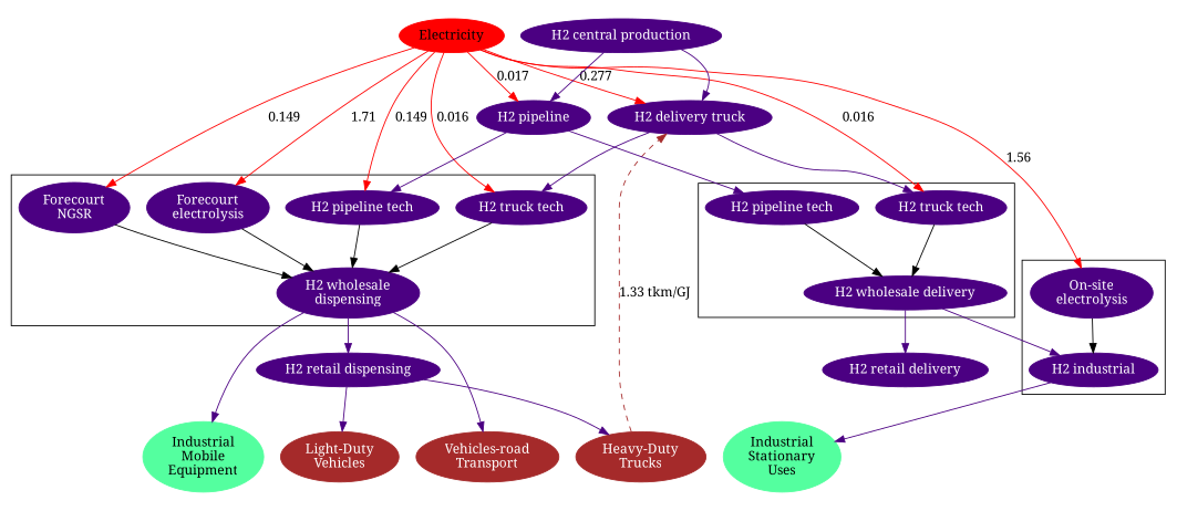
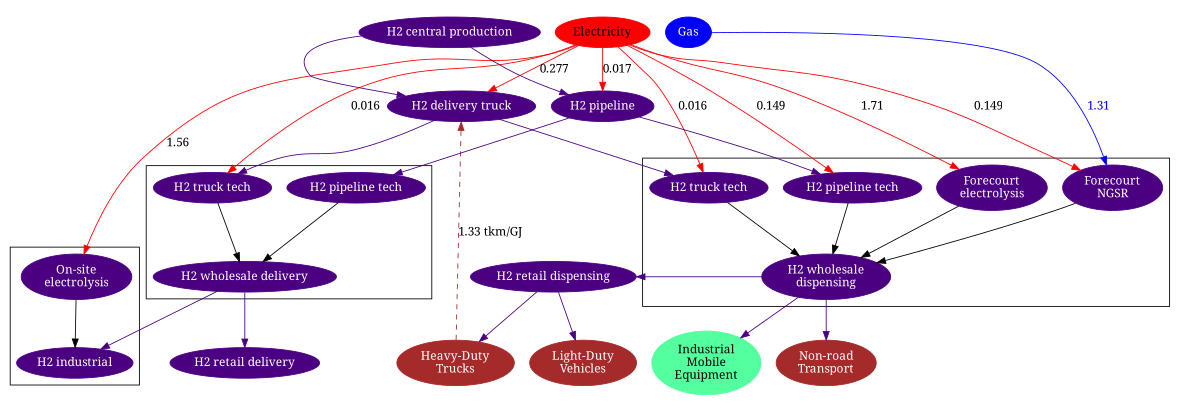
  digraph {
    fontname="Noto Serif"
    node [color=indigo fontcolor=white fontname="Noto Serif" style=filled]
    edge [color=indigo fontname="Noto Serif"]
+   n1 [color=blue label=Gas]
    n2 [color=red label=Electricity fontcolor=""]
    n3 [label="H2 central production"]
    n4 [label="H2 wholesale\ndispensing"]
    n5 [label="Forecourt\nelectrolysis"]
    n6 [label="Forecourt\nNGSR"]
    n7 [label="H2 pipeline tech"]
    n8 [label="H2 truck tech"]
    n9 [label="H2 pipeline tech"]
    n10 [label="H2 wholesale delivery"]
    n11 [label="H2 truck tech"]
    n12 [label="H2 industrial"]
    n13 [label="On-site\nelectrolysis"]
-   n14 [color=seagreen1 label="Industrial\nStationary\nUses" fontcolor=""]
    n15 [color=seagreen1 label="Industrial\nMobile\nEquipment" fontcolor=""]
    n16 [color=brown label="Heavy-Duty\nTrucks"]
    n17 [color=brown label="Light-Duty\nVehicles"]
-   n18 [color=brown label="Vehicles-road\nTransport"]
+   n18 [color=brown label="Non-road\nTransport"]
    n19 [label="H2 pipeline"]
    n20 [label="H2 delivery truck"]
    n21 [label="H2 retail dispensing"]
    n22 [label="H2 retail delivery"]
    subgraph cluster_1 {
      color=white
+     n1
      n2
      n3
    }
    subgraph cluster_2 {
      n4
      n5
      n6
      n7
      n8
    }
    subgraph cluster_3 {
      n9
      n10
      n11
    }
    subgraph cluster_4 {
      n12
      n13
    }
    subgraph cluster_5 {
      color=white
-     n14
      n15
      n16
      n17
      n18
    }
+   n1 -> n6 [color=blue fontcolor=blue label=1.31]
    n2 -> n5 [color=red label=1.71]
    n2 -> n6 [color=red label=0.149]
    n2 -> n7 [color=red label=0.149]
    n2 -> n8 [color=red label=0.016]
    n2 -> n11 [color=red label=0.016]
    n2 -> n13 [color=red label=1.56]
    n2 -> n19 [color=red label=0.017]
    n2 -> n20 [color=red label=0.277]
    n3 -> n19
    n3 -> n20
    n4 -> n15
    n4 -> n18
    n4 -> n21
    n5 -> n4 [color=""]
    n6 -> n4 [color=""]
    n7 -> n4 [color=""]
    n8 -> n4 [color=""]
    n9 -> n10 [color=""]
    n10 -> n12
    n10 -> n22
    n11 -> n10 [color=""]
-   n12 -> n14
    n13 -> n12 [color=""]
    n16 -> n20 [color=brown label="1.33 tkm/GJ" style=dashed]
    n19 -> n7
    n19 -> n9
    n20 -> n8
    n20 -> n11
    n21 -> n16
    n21 -> n17
  }
